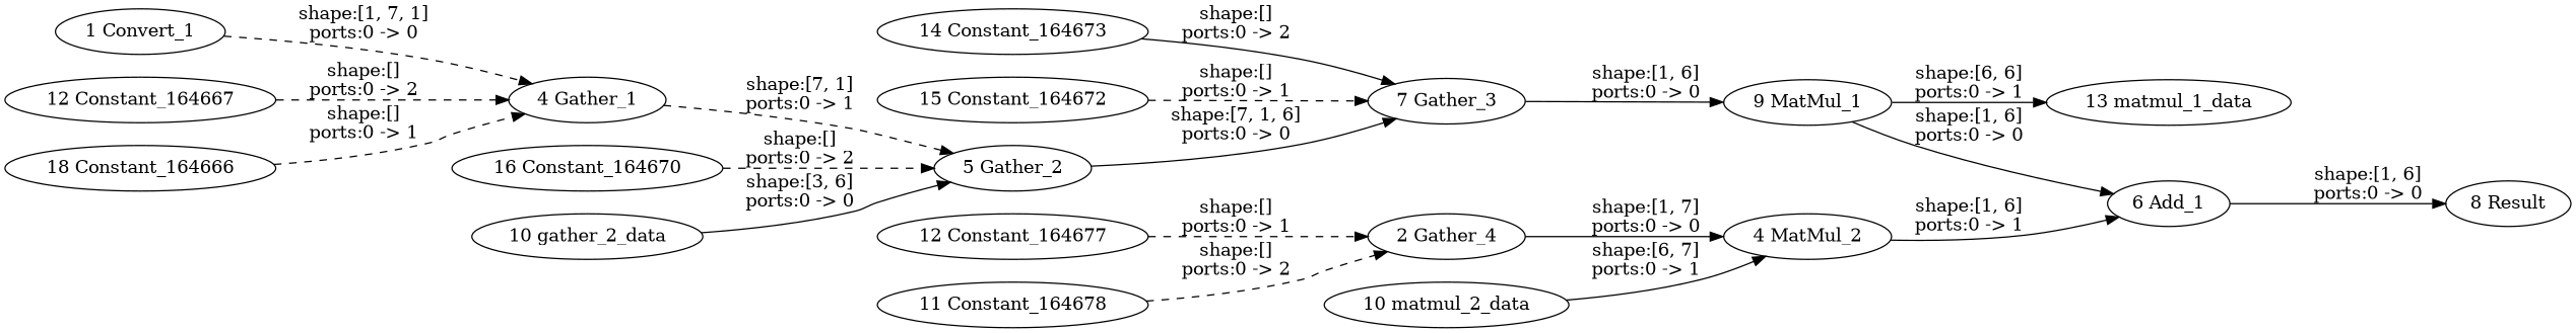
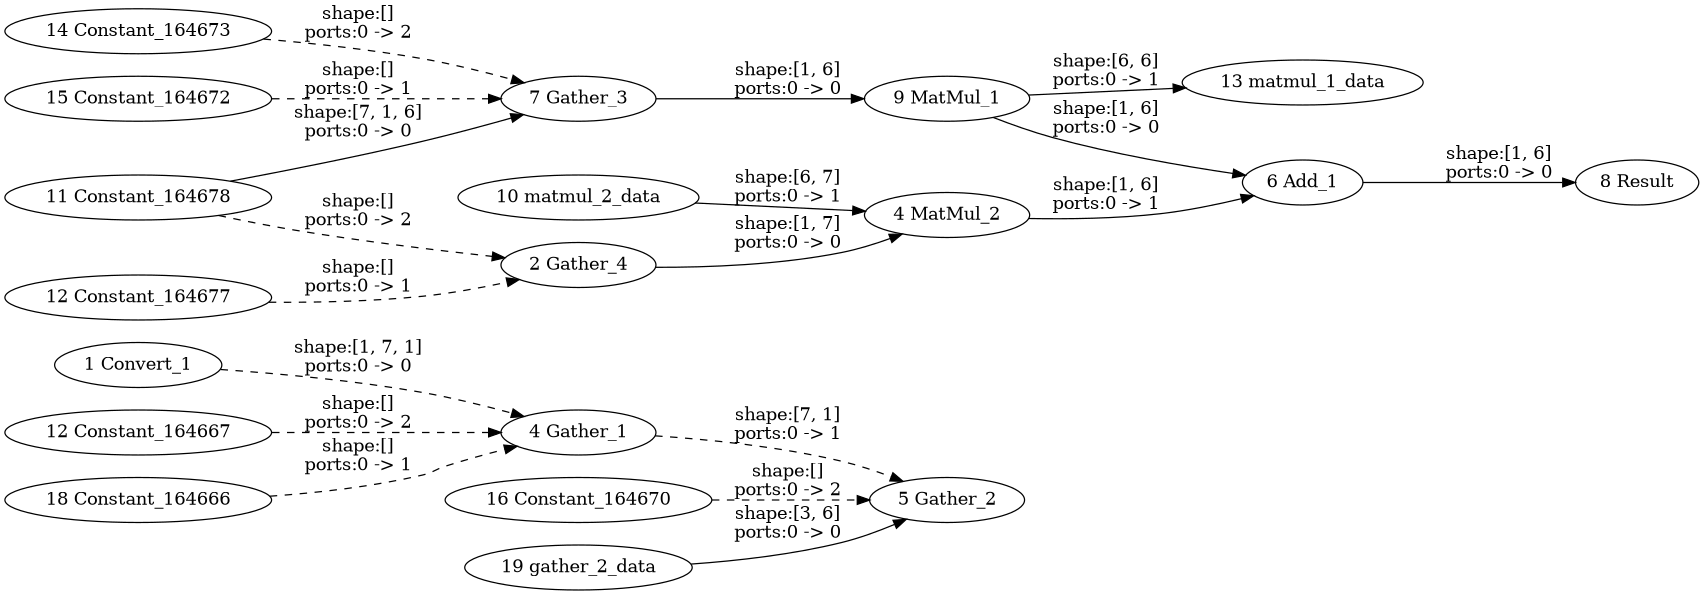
  strict digraph {
    fontname="DejaVu Serif"
    rankdir=LR
    node [fontname="DejaVu Serif" type=Constant]
    edge [fontname="DejaVu Serif" style=dashed]
    "1 Convert_1" [type=Convert]
    n2 [label="4 Gather_1" type=Gather]
    "2 Gather_4" [type=Gather]
    "4 MatMul_2" [type=MatMul]
    "5 Gather_2" [type=Gather]
    "6 Add_1" [type=Add]
    "7 Gather_3" [type=Gather]
    "8 Result" [type=Result]
    "9 MatMul_1" [type=MatMul]
    "13 matmul_1_data"
    "10 matmul_2_data"
    "11 Constant_164678"
    "12 Constant_164677"
    "14 Constant_164673"
    "15 Constant_164672"
    "16 Constant_164670"
    n17 [label="12 Constant_164667"]
    "18 Constant_164666"
-   "19 gather_2_data" [label="10 gather_2_data"]
+   "19 gather_2_data"
    "1 Convert_1" -> n2 [label="shape:[1, 7, 1]\nports:0 -> 0"]
    n2 -> "5 Gather_2" [label="shape:[7, 1]\nports:0 -> 1"]
    "2 Gather_4" -> "4 MatMul_2" [label="shape:[1, 7]\nports:0 -> 0" style=solid]
    "4 MatMul_2" -> "6 Add_1" [label="shape:[1, 6]\nports:0 -> 1" style=solid]
-   "5 Gather_2" -> "7 Gather_3" [label="shape:[7, 1, 6]\nports:0 -> 0" style=solid]
+   "11 Constant_164678" -> "7 Gather_3" [label="shape:[7, 1, 6]\nports:0 -> 0" style=solid]
    "6 Add_1" -> "8 Result" [label="shape:[1, 6]\nports:0 -> 0" style=solid]
    "7 Gather_3" -> "9 MatMul_1" [label="shape:[1, 6]\nports:0 -> 0" style=solid]
    "9 MatMul_1" -> "6 Add_1" [label="shape:[1, 6]\nports:0 -> 0" style=solid]
    "9 MatMul_1" -> "13 matmul_1_data" [label="shape:[6, 6]\nports:0 -> 1" style=solid]
    "10 matmul_2_data" -> "4 MatMul_2" [label="shape:[6, 7]\nports:0 -> 1" style=solid]
    "11 Constant_164678" -> "2 Gather_4" [label="shape:[]\nports:0 -> 2"]
    "12 Constant_164677" -> "2 Gather_4" [label="shape:[]\nports:0 -> 1"]
-   "14 Constant_164673" -> "7 Gather_3" [label="shape:[]\nports:0 -> 2" style=solid]
+   "14 Constant_164673" -> "7 Gather_3" [label="shape:[]\nports:0 -> 2"]
    "15 Constant_164672" -> "7 Gather_3" [label="shape:[]\nports:0 -> 1"]
    "16 Constant_164670" -> "5 Gather_2" [label="shape:[]\nports:0 -> 2"]
    n17 -> n2 [label="shape:[]\nports:0 -> 2"]
    "18 Constant_164666" -> n2 [label="shape:[]\nports:0 -> 1"]
    "19 gather_2_data" -> "5 Gather_2" [label="shape:[3, 6]\nports:0 -> 0" style=solid]
  }
